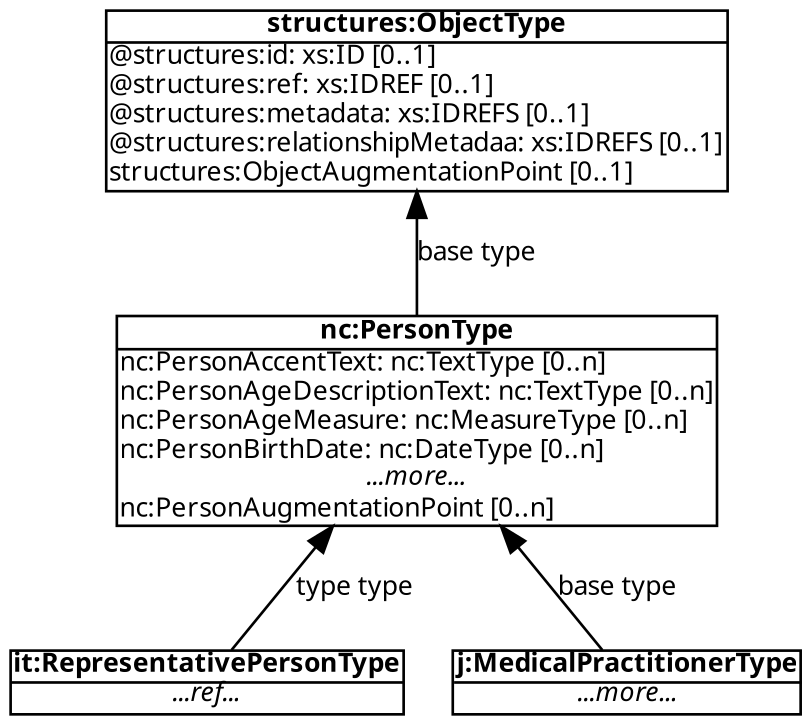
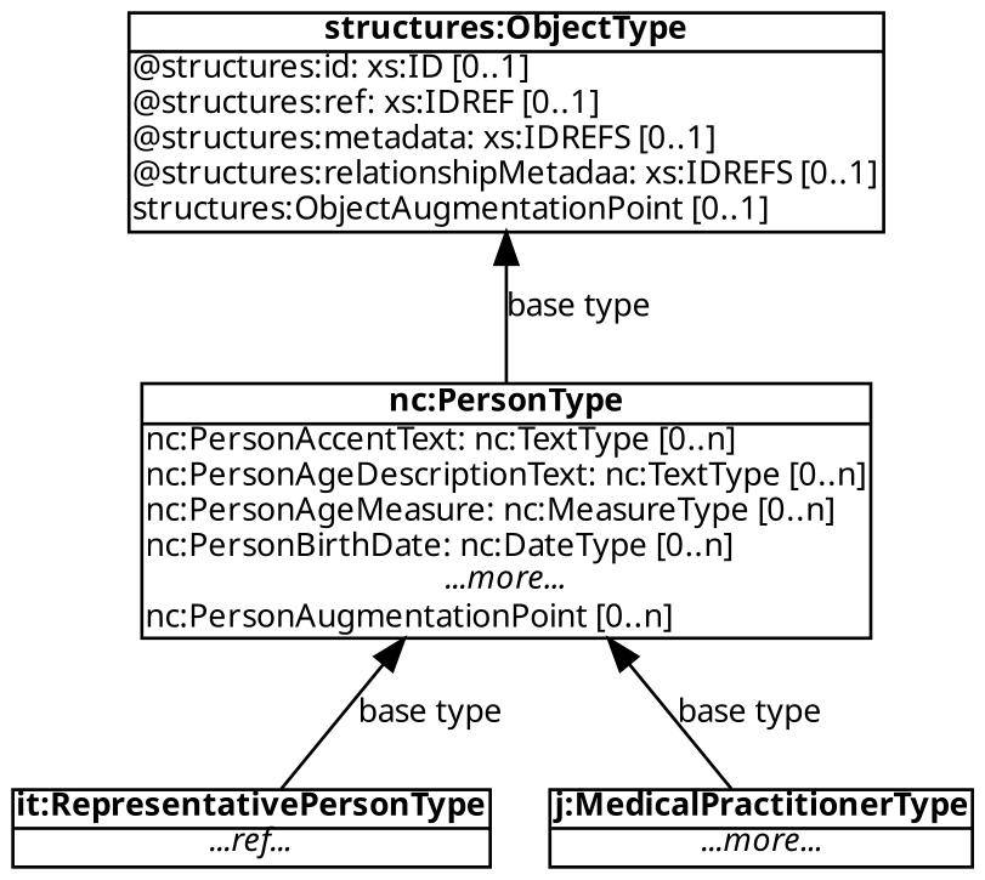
  graph {
    rankdir=TB
    node [fontname=Verdana fontsize=10 margin=0 shape=none style=rounded]
    edge [dir=back fontname=Verdana fontsize=10 nodesep=1]
    n1 [height=0 label=<<TABLE BORDER="1" CELLBORDER="0" CELLSPACING="0" CELLPADDING="0"     HREF="http://tools.niem.gov/niemtools/ssgt/SSGT-GetType.iepd?typeKey=nv-1je" > <TR><TD COLSPAN="2"><B>structures:ObjectType</B></TD></TR> <HR/> <TR><TD ALIGN="LEFT">@structures:id: xs:ID [0..1]</TD></TR> <TR><TD ALIGN="LEFT">@structures:ref: xs:IDREF [0..1]</TD></TR> <TR><TD ALIGN="LEFT">@structures:metadata: xs:IDREFS [0..1]</TD></TR> <TR><TD ALIGN="LEFT">@structures:relationshipMetadaa: xs:IDREFS [0..1]</TD></TR> <TR><TD ALIGN="LEFT">structures:ObjectAugmentationPoint [0..1]</TD></TR> </TABLE>> width=0]
    n2 [height=0 label=<<TABLE BORDER="1" CELLBORDER="0" CELLSPACING="0" CELLPADDING="0"   > <TR><TD HREF="http://tools.niem.gov/niemtools/ssgt/SSGT-GetType.iepd?typeKey=nv-6y"><B>nc:PersonType</B></TD></TR> <HR/> <TR><TD ALIGN="LEFT"  	HREF="http://tools.niem.gov/niemtools/ssgt/SSGT-GetProperty.iepd?propertyKey=nv-1pe">nc:PersonAccentText: nc:TextType [0..n]</TD></TR> <TR><TD ALIGN="LEFT" 	HREF="http://tools.niem.gov/niemtools/ssgt/SSGT-GetProperty.iepd?propertyKey=nv-11d" 	>nc:PersonAgeDescriptionText: nc:TextType [0..n]</TD></TR> <TR><TD ALIGN="LEFT" HREF="http://tools.niem.gov/niemtools/ssgt/SSGT-GetProperty.iepd?propertyKey=nv-11e" 	>nc:PersonAgeMeasure: nc:MeasureType [0..n]</TD></TR> <TR><TD ALIGN="LEFT" 	HREF="http://tools.niem.gov/niemtools/ssgt/SSGT-GetProperty.iepd?propertyKey=nv-11r" 	>nc:PersonBirthDate: nc:DateType [0..n]</TD></TR> <TR><TD ALIGN="CENTER" HREF="http://tools.niem.gov/niemtools/ssgt/SSGT-GetType.iepd?typeKey=nv-6y"><I>...more...</I></TD></TR> <TR><TD ALIGN="LEFT" HREF="http://tools.niem.gov/niemtools/ssgt/SSGT-GetProperty.iepd?propertyKey=nv-11u5">nc:PersonAugmentationPoint [0..n]</TD></TR> </TABLE>> width=0]
    n3 [height=0 label=<<TABLE BORDER="1" CELLBORDER="0" CELLSPACING="0" CELLPADDING="0" HREF="http://tools.niem.gov/niemtools/ssgt/SSGT-GetType.iepd?typeKey=nv-5ww"> <TR><TD><B>it:RepresentativePersonType</B></TD></TR> <HR/> <TR><TD ALIGN="CENTER"><I>...ref...</I></TD></TR> </TABLE>> width=0]
    n4 [height=0 label=<<TABLE BORDER="1" CELLBORDER="0" CELLSPACING="0" CELLPADDING="0" HREF="http://tools.niem.gov/niemtools/ssgt/SSGT-GetType.iepd?typeKey=nv-f0s"> <TR><TD><B>j:MedicalPractitionerType</B></TD></TR> <HR/> <TR><TD ALIGN="CENTER"><I>...more...</I></TD></TR> </TABLE>> width=0]
    n1 -- n2 [label="base type"]
-   n2 -- n3 [label="type type"]
+   n2 -- n3 [label="base type"]
    n2 -- n4 [label="base type"]
  }
